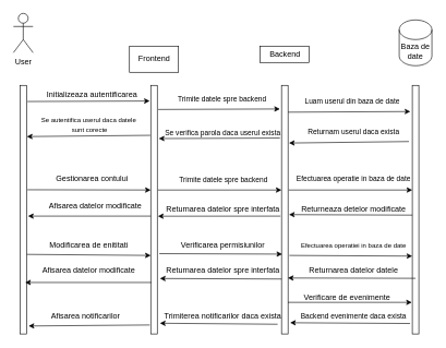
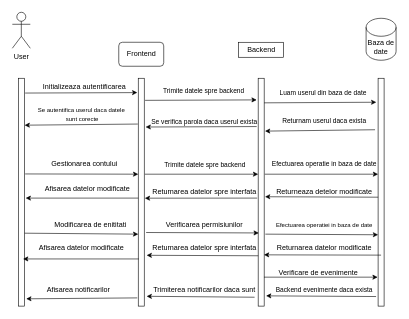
  <mxCell id="0" />
  <mxCell id="1" parent="0" />
  <mxCell id="2" value="" style="rounded=0;whiteSpace=wrap;html=1;" vertex="1" parent="1"><mxGeometry x="30" y="130" width="10" height="380" as="geometry" /></mxCell>
  <mxCell id="3" value="User" style="shape=umlActor;verticalLabelPosition=bottom;verticalAlign=top;html=1;outlineConnect=0;" vertex="1" parent="1"><mxGeometry x="20" y="20" width="30" height="60" as="geometry" /></mxCell>
  <mxCell id="4" value="" style="rounded=0;whiteSpace=wrap;html=1;" vertex="1" parent="1"><mxGeometry x="230" y="130" width="10" height="380" as="geometry" /></mxCell>
  <mxCell id="5" value="" style="rounded=0;whiteSpace=wrap;html=1;" vertex="1" parent="1"><mxGeometry x="430" y="130" width="10" height="380" as="geometry" /></mxCell>
  <mxCell id="6" value="" style="rounded=0;whiteSpace=wrap;html=1;" vertex="1" parent="1"><mxGeometry x="630" y="130" width="10" height="380" as="geometry" /></mxCell>
  <mxCell id="7" value="Baza de date" style="shape=cylinder3;whiteSpace=wrap;html=1;boundedLbl=1;backgroundOutline=1;size=15;" vertex="1" parent="1"><mxGeometry x="610" y="30" width="50" height="70" as="geometry" /></mxCell>
- <mxCell id="8" value="Frontend" style="rounded=0;whiteSpace=wrap;html=1;" vertex="1" parent="1"><mxGeometry x="197.5" y="70" width="75" height="40" as="geometry" /></mxCell>
+ <mxCell id="8" value="Frontend" style="whiteSpace=wrap;html=1;rounded=1;" vertex="1" parent="1"><mxGeometry x="197.5" y="70" width="75" height="40" as="geometry" /></mxCell>
  <mxCell id="9" value="Backend" style="rounded=0;whiteSpace=wrap;html=1;" vertex="1" parent="1"><mxGeometry x="397.5" y="70" width="75" height="25" as="geometry" /></mxCell>
  <mxCell id="10" value="" style="endArrow=classic;html=1;rounded=0;exitX=1.143;exitY=0.065;exitDx=0;exitDy=0;exitPerimeter=0;entryX=-0.161;entryY=0.063;entryDx=0;entryDy=0;entryPerimeter=0;" edge="1" parent="1" source="2" target="4"><mxGeometry width="50" height="50" relative="1" as="geometry"><mxPoint x="60" y="160" as="sourcePoint" /><mxPoint x="110" y="110" as="targetPoint" /></mxGeometry></mxCell>
  <mxCell id="11" value="Initializeaza autentificarea" style="text;html=1;align=center;verticalAlign=middle;resizable=0;points=[];autosize=1;strokeColor=none;fillColor=none;" vertex="1" parent="1"><mxGeometry x="60" y="130" width="160" height="30" as="geometry" /></mxCell>
  <mxCell id="12" value="" style="endArrow=classic;html=1;rounded=0;exitX=1.143;exitY=0.097;exitDx=0;exitDy=0;exitPerimeter=0;entryX=-0.248;entryY=0.095;entryDx=0;entryDy=0;entryPerimeter=0;" edge="1" parent="1" source="4" target="5"><mxGeometry width="50" height="50" relative="1" as="geometry"><mxPoint x="320" y="200" as="sourcePoint" /><mxPoint x="370" y="150" as="targetPoint" /></mxGeometry></mxCell>
  <mxCell id="13" value="Trimite datele spre backend" style="edgeLabel;html=1;align=center;verticalAlign=middle;resizable=0;points=[];" vertex="1" connectable="0" parent="12"><mxGeometry x="0.047" y="5" relative="1" as="geometry"><mxPoint y="-11" as="offset" /></mxGeometry></mxCell>
  <mxCell id="14" value="" style="endArrow=classic;html=1;rounded=0;exitX=1.143;exitY=0.097;exitDx=0;exitDy=0;exitPerimeter=0;entryX=-0.248;entryY=0.095;entryDx=0;entryDy=0;entryPerimeter=0;" edge="1" parent="1"><mxGeometry width="50" height="50" relative="1" as="geometry"><mxPoint x="440" y="171" as="sourcePoint" /><mxPoint x="627" y="170" as="targetPoint" /></mxGeometry></mxCell>
  <mxCell id="15" value="Luam userul din baza de date" style="edgeLabel;html=1;align=center;verticalAlign=middle;resizable=0;points=[];" vertex="1" connectable="0" parent="14"><mxGeometry x="0.047" y="5" relative="1" as="geometry"><mxPoint y="-11" as="offset" /></mxGeometry></mxCell>
  <mxCell id="16" value="" style="endArrow=classic;html=1;rounded=0;exitX=-0.509;exitY=0.226;exitDx=0;exitDy=0;exitPerimeter=0;entryX=1.143;entryY=0.232;entryDx=0;entryDy=0;entryPerimeter=0;" edge="1" parent="1" source="6" target="5"><mxGeometry width="50" height="50" relative="1" as="geometry"><mxPoint x="450" y="181" as="sourcePoint" /><mxPoint x="637" y="180" as="targetPoint" /></mxGeometry></mxCell>
  <mxCell id="17" value="Returnam userul daca exista" style="edgeLabel;html=1;align=center;verticalAlign=middle;resizable=0;points=[];" vertex="1" connectable="0" parent="16"><mxGeometry x="0.047" y="5" relative="1" as="geometry"><mxPoint x="11" y="-22" as="offset" /></mxGeometry></mxCell>
  <mxCell id="18" value="" style="endArrow=classic;html=1;rounded=0;exitX=-0.248;exitY=0.212;exitDx=0;exitDy=0;exitPerimeter=0;entryX=1.23;entryY=0.214;entryDx=0;entryDy=0;entryPerimeter=0;" edge="1" parent="1" source="5" target="4"><mxGeometry width="50" height="50" relative="1" as="geometry"><mxPoint x="200" y="350" as="sourcePoint" /><mxPoint x="250" y="300" as="targetPoint" /></mxGeometry></mxCell>
  <mxCell id="19" value="&lt;font style=&quot;font-size: 11px;&quot;&gt;Se verifica parola daca userul exista&lt;/font&gt;" style="text;html=1;align=center;verticalAlign=middle;resizable=0;points=[];autosize=1;strokeColor=none;fillColor=none;" vertex="1" parent="1"><mxGeometry x="240" y="188" width="200" height="30" as="geometry" /></mxCell>
  <mxCell id="20" value="" style="endArrow=classic;html=1;rounded=0;exitX=-0.074;exitY=0.201;exitDx=0;exitDy=0;exitPerimeter=0;entryX=1.057;entryY=0.206;entryDx=0;entryDy=0;entryPerimeter=0;" edge="1" parent="1" source="4" target="2"><mxGeometry width="50" height="50" relative="1" as="geometry"><mxPoint x="200" y="350" as="sourcePoint" /><mxPoint x="250" y="300" as="targetPoint" /></mxGeometry></mxCell>
  <mxCell id="21" value="&lt;font style=&quot;font-size: 10px;&quot;&gt;Se autentifica userul daca datele&lt;/font&gt;&lt;div&gt;&lt;font style=&quot;font-size: 10px;&quot;&gt;&amp;nbsp;sunt corecte&lt;/font&gt;&lt;/div&gt;" style="text;html=1;align=center;verticalAlign=middle;resizable=0;points=[];autosize=1;strokeColor=none;fillColor=none;" vertex="1" parent="1"><mxGeometry x="50" y="170" width="170" height="40" as="geometry" /></mxCell>
  <mxCell id="22" value="" style="endArrow=classic;html=1;rounded=0;exitX=1.143;exitY=0.42;exitDx=0;exitDy=0;exitPerimeter=0;" edge="1" parent="1" source="2"><mxGeometry width="50" height="50" relative="1" as="geometry"><mxPoint x="200" y="350" as="sourcePoint" /><mxPoint x="230" y="290" as="targetPoint" /></mxGeometry></mxCell>
  <mxCell id="23" value="Gestionarea contului" style="text;html=1;align=center;verticalAlign=middle;resizable=0;points=[];autosize=1;strokeColor=none;fillColor=none;" vertex="1" parent="1"><mxGeometry x="75" y="258" width="130" height="30" as="geometry" /></mxCell>
  <mxCell id="24" value="" style="endArrow=classic;html=1;rounded=0;exitX=1.143;exitY=0.42;exitDx=0;exitDy=0;exitPerimeter=0;" edge="1" parent="1"><mxGeometry width="50" height="50" relative="1" as="geometry"><mxPoint x="241" y="290" as="sourcePoint" /><mxPoint x="430" y="290" as="targetPoint" /></mxGeometry></mxCell>
  <mxCell id="25" value="Trimite datele spre backend" style="edgeLabel;html=1;align=center;verticalAlign=middle;resizable=0;points=[];" vertex="1" connectable="0" parent="1"><mxGeometry x="340" y="273.002" as="geometry" /></mxCell>
  <mxCell id="26" value="" style="endArrow=classic;html=1;rounded=0;exitX=1.143;exitY=0.42;exitDx=0;exitDy=0;exitPerimeter=0;" edge="1" parent="1"><mxGeometry width="50" height="50" relative="1" as="geometry"><mxPoint x="441" y="290" as="sourcePoint" /><mxPoint x="630" y="290" as="targetPoint" /></mxGeometry></mxCell>
  <mxCell id="27" value="&lt;font style=&quot;font-size: 11px;&quot;&gt;Efectuarea operatie in baza de date&lt;/font&gt;" style="text;html=1;align=center;verticalAlign=middle;resizable=0;points=[];autosize=1;strokeColor=none;fillColor=none;" vertex="1" parent="1"><mxGeometry x="440" y="258" width="200" height="30" as="geometry" /></mxCell>
  <mxCell id="28" value="" style="endArrow=classic;html=1;rounded=0;exitX=0.013;exitY=0.522;exitDx=0;exitDy=0;entryX=1.143;entryY=0.52;entryDx=0;entryDy=0;entryPerimeter=0;exitPerimeter=0;" edge="1" parent="1" source="6" target="5"><mxGeometry width="50" height="50" relative="1" as="geometry"><mxPoint x="200" y="360" as="sourcePoint" /><mxPoint x="250" y="310" as="targetPoint" /></mxGeometry></mxCell>
  <mxCell id="29" value="Returneaza detelor modificate" style="text;html=1;align=center;verticalAlign=middle;resizable=0;points=[];autosize=1;strokeColor=none;fillColor=none;" vertex="1" parent="1"><mxGeometry x="450" y="305" width="180" height="30" as="geometry" /></mxCell>
  <mxCell id="30" value="" style="endArrow=classic;html=1;rounded=0;exitX=-0.161;exitY=0.526;exitDx=0;exitDy=0;exitPerimeter=0;" edge="1" parent="1" source="5"><mxGeometry width="50" height="50" relative="1" as="geometry"><mxPoint x="200" y="360" as="sourcePoint" /><mxPoint x="241" y="330" as="targetPoint" /></mxGeometry></mxCell>
  <mxCell id="31" value="Returnarea datelor spre interfata" style="text;html=1;align=center;verticalAlign=middle;resizable=0;points=[];autosize=1;strokeColor=none;fillColor=none;" vertex="1" parent="1"><mxGeometry x="240" y="305" width="200" height="30" as="geometry" /></mxCell>
  <mxCell id="32" value="" style="endArrow=classic;html=1;rounded=0;exitX=0.013;exitY=0.526;exitDx=0;exitDy=0;exitPerimeter=0;entryX=1.23;entryY=0.526;entryDx=0;entryDy=0;entryPerimeter=0;" edge="1" parent="1" source="4" target="2"><mxGeometry width="50" height="50" relative="1" as="geometry"><mxPoint x="200" y="360" as="sourcePoint" /><mxPoint x="250" y="310" as="targetPoint" /></mxGeometry></mxCell>
  <mxCell id="33" value="Afisarea datelor modificate" style="text;html=1;align=center;verticalAlign=middle;resizable=0;points=[];autosize=1;strokeColor=none;fillColor=none;" vertex="1" parent="1"><mxGeometry x="60" y="300" width="170" height="30" as="geometry" /></mxCell>
  <mxCell id="34" value="" style="endArrow=classic;html=1;rounded=0;exitX=1.057;exitY=0.68;exitDx=0;exitDy=0;exitPerimeter=0;" edge="1" parent="1" source="2"><mxGeometry width="50" height="50" relative="1" as="geometry"><mxPoint x="200" y="360" as="sourcePoint" /><mxPoint x="230" y="390" as="targetPoint" /></mxGeometry></mxCell>
- <mxCell id="35" value="Modificarea de enititati" style="text;html=1;align=center;verticalAlign=middle;resizable=0;points=[];autosize=1;strokeColor=none;fillColor=none;" vertex="1" parent="1"><mxGeometry x="65" y="360" width="140" height="30" as="geometry" /></mxCell>
+ <mxCell id="35" value="Modificarea de enititati" style="text;html=1;align=center;verticalAlign=middle;resizable=0;points=[];autosize=1;strokeColor=none;fillColor=none;" vertex="1" parent="1"><mxGeometry x="80" y="360" width="140" height="30" as="geometry" /></mxCell>
  <mxCell id="36" value="" style="endArrow=classic;html=1;rounded=0;exitX=1.317;exitY=0.677;exitDx=0;exitDy=0;exitPerimeter=0;" edge="1" parent="1" source="4"><mxGeometry width="50" height="50" relative="1" as="geometry"><mxPoint x="261" y="390" as="sourcePoint" /><mxPoint x="431" y="388" as="targetPoint" /></mxGeometry></mxCell>
  <mxCell id="37" value="Verificarea permisiunilor" style="text;html=1;align=center;verticalAlign=middle;resizable=0;points=[];autosize=1;strokeColor=none;fillColor=none;" vertex="1" parent="1"><mxGeometry x="265" y="360" width="150" height="30" as="geometry" /></mxCell>
  <mxCell id="38" value="" style="endArrow=classic;html=1;rounded=0;exitX=1.317;exitY=0.677;exitDx=0;exitDy=0;exitPerimeter=0;" edge="1" parent="1"><mxGeometry width="50" height="50" relative="1" as="geometry"><mxPoint x="442" y="390" as="sourcePoint" /><mxPoint x="630" y="391" as="targetPoint" /></mxGeometry></mxCell>
  <mxCell id="39" value="&lt;font style=&quot;font-size: 10px;&quot;&gt;Efectuarea operatiei in baza de date&lt;/font&gt;" style="text;html=1;align=center;verticalAlign=middle;resizable=0;points=[];autosize=1;strokeColor=none;fillColor=none;" vertex="1" parent="1"><mxGeometry x="450" y="360" width="180" height="30" as="geometry" /></mxCell>
  <mxCell id="40" value="" style="endArrow=classic;html=1;rounded=0;entryX=0.97;entryY=0.775;entryDx=0;entryDy=0;entryPerimeter=0;" edge="1" parent="1" target="5"><mxGeometry width="50" height="50" relative="1" as="geometry"><mxPoint x="635" y="425" as="sourcePoint" /><mxPoint x="628" y="431" as="targetPoint" /></mxGeometry></mxCell>
- <mxCell id="41" value="Returnarea datelor datele" style="text;html=1;align=center;verticalAlign=middle;resizable=0;points=[];autosize=1;strokeColor=none;fillColor=none;" vertex="1" parent="1"><mxGeometry x="450" y="398" width="180" height="30" as="geometry" /></mxCell>
+ <mxCell id="41" value="Returnarea datelor modificate" style="text;html=1;align=center;verticalAlign=middle;resizable=0;points=[];autosize=1;strokeColor=none;fillColor=none;" vertex="1" parent="1"><mxGeometry x="450" y="398" width="180" height="30" as="geometry" /></mxCell>
  <mxCell id="42" value="" style="endArrow=classic;html=1;rounded=0;exitX=0.013;exitY=0.779;exitDx=0;exitDy=0;exitPerimeter=0;entryX=1.404;entryY=0.777;entryDx=0;entryDy=0;entryPerimeter=0;" edge="1" parent="1" source="5" target="4"><mxGeometry width="50" height="50" relative="1" as="geometry"><mxPoint x="300" y="400" as="sourcePoint" /><mxPoint x="350" y="350" as="targetPoint" /></mxGeometry></mxCell>
  <mxCell id="43" value="Returnarea datelor spre interfata" style="text;html=1;align=center;verticalAlign=middle;resizable=0;points=[];autosize=1;strokeColor=none;fillColor=none;" vertex="1" parent="1"><mxGeometry x="240" y="398" width="200" height="30" as="geometry" /></mxCell>
  <mxCell id="44" value="" style="endArrow=classic;html=1;rounded=0;exitX=0.1;exitY=0.793;exitDx=0;exitDy=0;exitPerimeter=0;entryX=0.796;entryY=0.793;entryDx=0;entryDy=0;entryPerimeter=0;" edge="1" parent="1" source="4" target="2"><mxGeometry width="50" height="50" relative="1" as="geometry"><mxPoint x="300" y="400" as="sourcePoint" /><mxPoint x="350" y="350" as="targetPoint" /></mxGeometry></mxCell>
  <mxCell id="45" value="Afisarea datelor modificate" style="text;html=1;align=center;verticalAlign=middle;resizable=0;points=[];autosize=1;strokeColor=none;fillColor=none;" vertex="1" parent="1"><mxGeometry x="50" y="398" width="170" height="30" as="geometry" /></mxCell>
  <mxCell id="46" value="" style="endArrow=classic;html=1;rounded=0;exitX=0.97;exitY=0.873;exitDx=0;exitDy=0;exitPerimeter=0;entryX=-0.074;entryY=0.873;entryDx=0;entryDy=0;entryPerimeter=0;" edge="1" parent="1" source="5" target="6"><mxGeometry width="50" height="50" relative="1" as="geometry"><mxPoint x="500" y="490" as="sourcePoint" /><mxPoint x="550" y="440" as="targetPoint" /></mxGeometry></mxCell>
  <mxCell id="47" value="Verificare de evenimente" style="text;html=1;align=center;verticalAlign=middle;resizable=0;points=[];autosize=1;strokeColor=none;fillColor=none;" vertex="1" parent="1"><mxGeometry x="450" y="440" width="160" height="30" as="geometry" /></mxCell>
  <mxCell id="48" value="" style="endArrow=classic;html=1;rounded=0;exitX=-0.335;exitY=0.958;exitDx=0;exitDy=0;exitPerimeter=0;entryX=1.317;entryY=0.955;entryDx=0;entryDy=0;entryPerimeter=0;" edge="1" parent="1" source="6" target="5"><mxGeometry width="50" height="50" relative="1" as="geometry"><mxPoint x="300" y="400" as="sourcePoint" /><mxPoint x="350" y="350" as="targetPoint" /></mxGeometry></mxCell>
  <mxCell id="49" value="&lt;font style=&quot;font-size: 11px;&quot;&gt;Backend evenimente daca exista&lt;/font&gt;" style="text;html=1;align=center;verticalAlign=middle;resizable=0;points=[];autosize=1;strokeColor=none;fillColor=none;" vertex="1" parent="1"><mxGeometry x="440" y="468" width="200" height="30" as="geometry" /></mxCell>
  <mxCell id="50" value="" style="endArrow=classic;html=1;rounded=0;exitX=-0.596;exitY=0.961;exitDx=0;exitDy=0;exitPerimeter=0;entryX=1.404;entryY=0.957;entryDx=0;entryDy=0;entryPerimeter=0;" edge="1" parent="1" source="5" target="4"><mxGeometry width="50" height="50" relative="1" as="geometry"><mxPoint x="300" y="400" as="sourcePoint" /><mxPoint x="350" y="350" as="targetPoint" /></mxGeometry></mxCell>
- <mxCell id="51" value="Trimiterea notificarilor daca exista" style="text;html=1;align=center;verticalAlign=middle;resizable=0;points=[];autosize=1;strokeColor=none;fillColor=none;" vertex="1" parent="1"><mxGeometry x="240" y="468" width="200" height="30" as="geometry" /></mxCell>
+ <mxCell id="51" value="Trimiterea notificarilor daca sunt" style="text;html=1;align=center;verticalAlign=middle;resizable=0;points=[];autosize=1;strokeColor=none;fillColor=none;" vertex="1" parent="1"><mxGeometry x="240" y="468" width="200" height="30" as="geometry" /></mxCell>
  <mxCell id="52" value="" style="endArrow=classic;html=1;rounded=0;exitX=-0.161;exitY=0.964;exitDx=0;exitDy=0;exitPerimeter=0;entryX=1.317;entryY=0.968;entryDx=0;entryDy=0;entryPerimeter=0;" edge="1" parent="1" source="4" target="2"><mxGeometry width="50" height="50" relative="1" as="geometry"><mxPoint x="300" y="410" as="sourcePoint" /><mxPoint x="350" y="360" as="targetPoint" /></mxGeometry></mxCell>
  <mxCell id="53" value="Afisarea notificarilor" style="text;html=1;align=center;verticalAlign=middle;resizable=0;points=[];autosize=1;strokeColor=none;fillColor=none;" vertex="1" parent="1"><mxGeometry x="65" y="468" width="130" height="30" as="geometry" /></mxCell>
